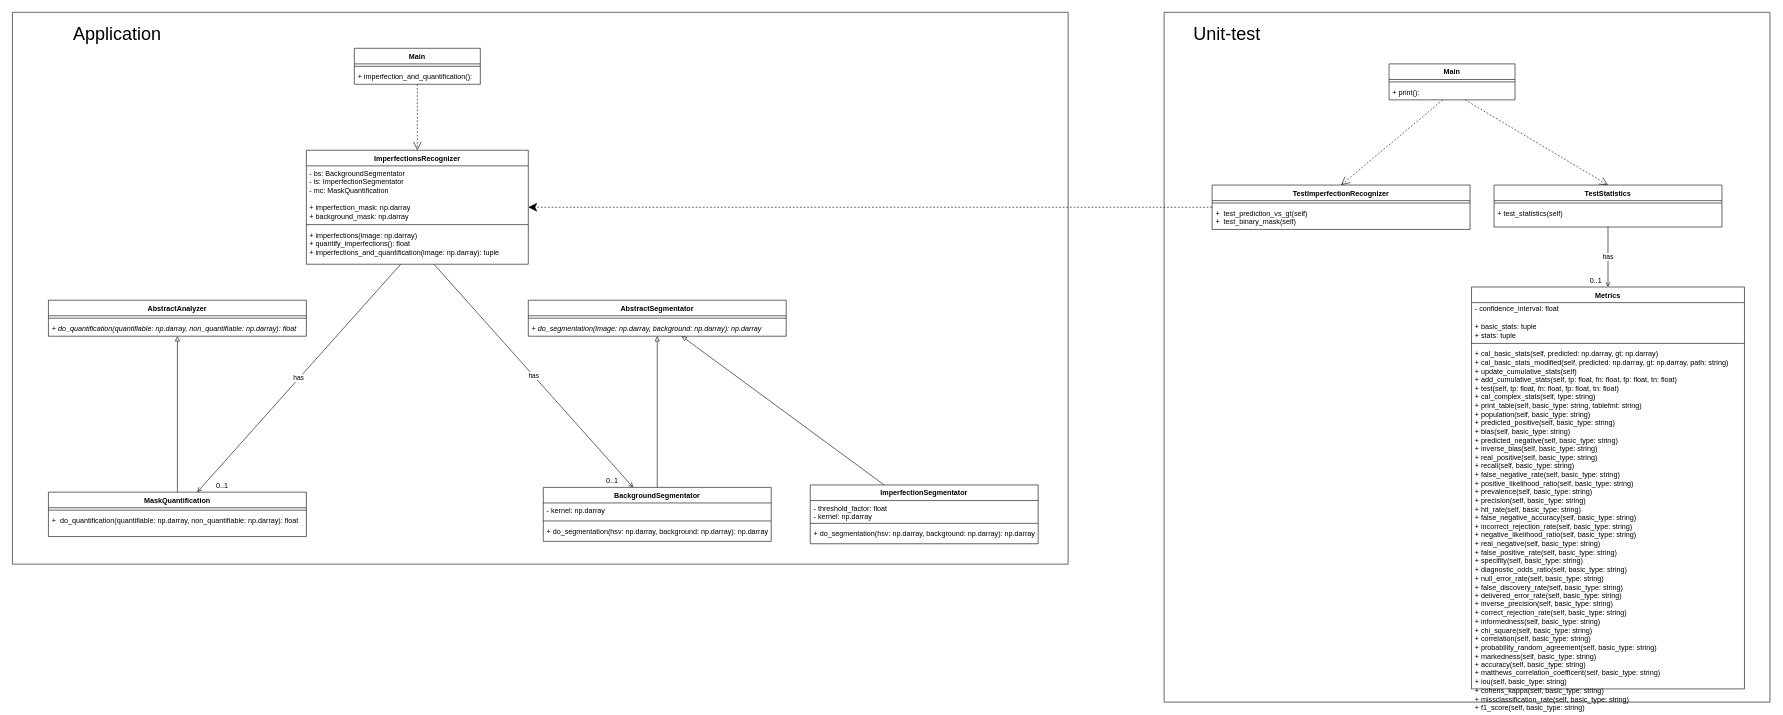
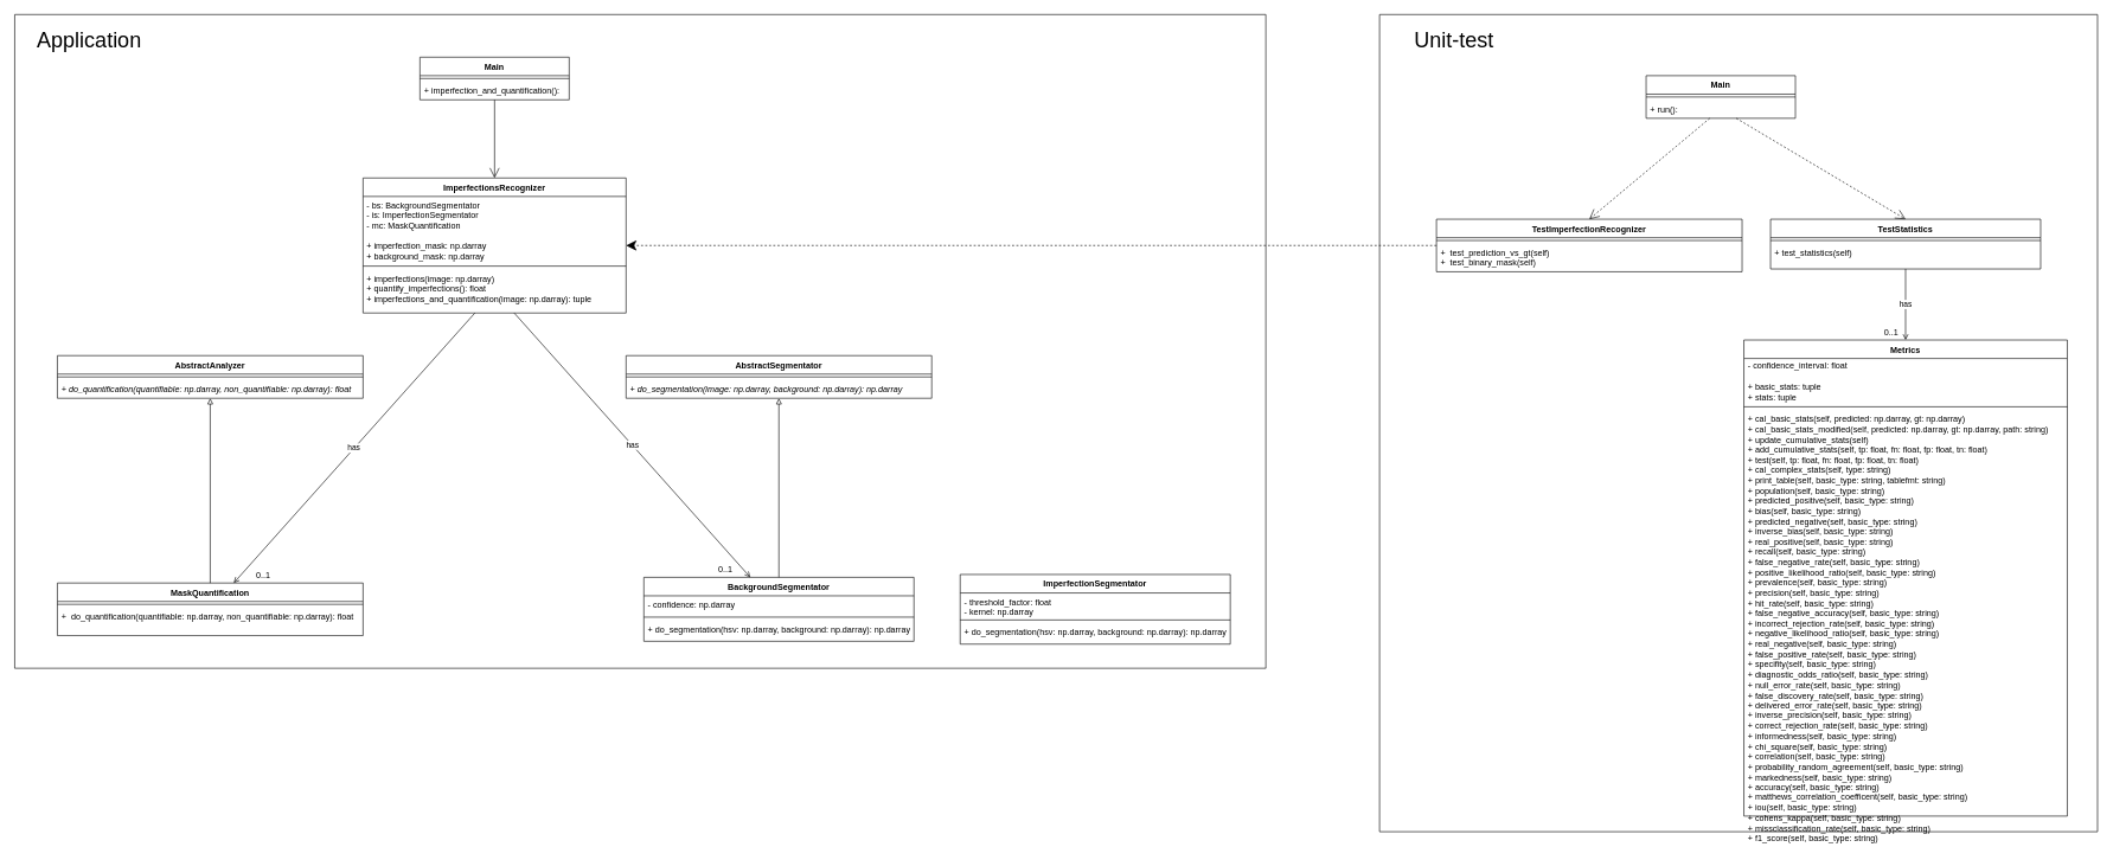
  <mxCell id="0" />
  <mxCell id="1" parent="0" />
  <mxCell id="2" value="AbstractAnalyzer" style="swimlane;fontStyle=1;align=center;verticalAlign=top;childLayout=stackLayout;horizontal=1;startSize=26;horizontalStack=0;resizeParent=1;resizeParentMax=0;resizeLast=0;collapsible=1;marginBottom=0;" parent="1" vertex="1"><mxGeometry x="80" y="500" width="430" height="60" as="geometry" /></mxCell>
  <mxCell id="3" value="" style="line;strokeWidth=1;fillColor=none;align=left;verticalAlign=middle;spacingTop=-1;spacingLeft=3;spacingRight=3;rotatable=0;labelPosition=right;points=[];portConstraint=eastwest;" parent="2" vertex="1"><mxGeometry y="26" width="430" height="8" as="geometry" /></mxCell>
  <mxCell id="4" value="+ do_quantification(quantifiable: np.darray, non_quantifiable: np.darray): float" style="text;strokeColor=none;fillColor=none;align=left;verticalAlign=top;spacingLeft=4;spacingRight=4;overflow=hidden;rotatable=0;points=[[0,0.5],[1,0.5]];portConstraint=eastwest;fontStyle=2" parent="2" vertex="1"><mxGeometry y="34" width="430" height="26" as="geometry" /></mxCell>
  <mxCell id="5" value="BackgroundSegmentator" style="swimlane;fontStyle=1;align=center;verticalAlign=top;childLayout=stackLayout;horizontal=1;startSize=26;horizontalStack=0;resizeParent=1;resizeParentMax=0;resizeLast=0;collapsible=1;marginBottom=0;" parent="1" vertex="1"><mxGeometry x="905" y="812" width="380" height="90" as="geometry" /></mxCell>
- <mxCell id="6" value="- kernel: np.darray" style="text;strokeColor=none;fillColor=none;align=left;verticalAlign=top;spacingLeft=4;spacingRight=4;overflow=hidden;rotatable=0;points=[[0,0.5],[1,0.5]];portConstraint=eastwest;" parent="5" vertex="1"><mxGeometry y="26" width="380" height="26" as="geometry" /></mxCell>
+ <mxCell id="6" value="- confidence: np.darray" style="text;strokeColor=none;fillColor=none;align=left;verticalAlign=top;spacingLeft=4;spacingRight=4;overflow=hidden;rotatable=0;points=[[0,0.5],[1,0.5]];portConstraint=eastwest;" parent="5" vertex="1"><mxGeometry y="26" width="380" height="26" as="geometry" /></mxCell>
  <mxCell id="7" value="" style="line;strokeWidth=1;fillColor=none;align=left;verticalAlign=middle;spacingTop=-1;spacingLeft=3;spacingRight=3;rotatable=0;labelPosition=right;points=[];portConstraint=eastwest;" parent="5" vertex="1"><mxGeometry y="52" width="380" height="8" as="geometry" /></mxCell>
  <mxCell id="8" value="+ do_segmentation(hsv: np.darray, background: np.darray): np.darray" style="text;strokeColor=none;fillColor=none;align=left;verticalAlign=top;spacingLeft=4;spacingRight=4;overflow=hidden;rotatable=0;points=[[0,0.5],[1,0.5]];portConstraint=eastwest;" parent="5" vertex="1"><mxGeometry y="60" width="380" height="30" as="geometry" /></mxCell>
  <mxCell id="9" value="MaskQuantification" style="swimlane;fontStyle=1;align=center;verticalAlign=top;childLayout=stackLayout;horizontal=1;startSize=26;horizontalStack=0;resizeParent=1;resizeParentMax=0;resizeLast=0;collapsible=1;marginBottom=0;" parent="1" vertex="1"><mxGeometry x="80" y="820" width="430" height="74" as="geometry" /></mxCell>
  <mxCell id="10" value="" style="line;strokeWidth=1;fillColor=none;align=left;verticalAlign=middle;spacingTop=-1;spacingLeft=3;spacingRight=3;rotatable=0;labelPosition=right;points=[];portConstraint=eastwest;" parent="9" vertex="1"><mxGeometry y="26" width="430" height="8" as="geometry" /></mxCell>
  <mxCell id="11" value="+  do_quantification(quantifiable: np.darray, non_quantifiable: np.darray): float" style="text;strokeColor=none;fillColor=none;align=left;verticalAlign=top;spacingLeft=4;spacingRight=4;overflow=hidden;rotatable=0;points=[[0,0.5],[1,0.5]];portConstraint=eastwest;" parent="9" vertex="1"><mxGeometry y="34" width="430" height="40" as="geometry" /></mxCell>
  <mxCell id="12" value="" style="endArrow=block;html=1;align=left;endFill=0;" parent="1" source="9" target="4" edge="1"><mxGeometry width="50" height="50" relative="1" as="geometry"><mxPoint x="640" y="720" as="sourcePoint" /><mxPoint x="505.857" y="649" as="targetPoint" /></mxGeometry></mxCell>
  <mxCell id="13" value="ImperfectionsRecognizer" style="swimlane;fontStyle=1;align=center;verticalAlign=top;childLayout=stackLayout;horizontal=1;startSize=26;horizontalStack=0;resizeParent=1;resizeParentMax=0;resizeLast=0;collapsible=1;marginBottom=0;" parent="1" vertex="1"><mxGeometry x="510" y="250" width="370" height="190" as="geometry" /></mxCell>
  <mxCell id="14" value="&amp;nbsp;- bs: BackgroundSegmentator&lt;br&gt;&amp;nbsp;- is: ImperfectionSegmentator&lt;br&gt;&amp;nbsp;- mc: MaskQuantification&lt;br&gt;&lt;span&gt;&lt;br&gt;&amp;nbsp;+ imperfection_mask: np.darray&lt;/span&gt;&lt;br style=&quot;padding: 0px ; margin: 0px&quot;&gt;&lt;span&gt;&amp;nbsp;+ background&lt;/span&gt;_mask: np.darray" style="text;html=1;strokeColor=none;fillColor=none;align=left;verticalAlign=bottom;whiteSpace=wrap;rounded=0;" parent="13" vertex="1"><mxGeometry y="26" width="370" height="94" as="geometry" /></mxCell>
  <mxCell id="15" value="" style="line;strokeWidth=1;fillColor=none;align=left;verticalAlign=middle;spacingTop=-1;spacingLeft=3;spacingRight=3;rotatable=0;labelPosition=right;points=[];portConstraint=eastwest;" parent="13" vertex="1"><mxGeometry y="120" width="370" height="8" as="geometry" /></mxCell>
  <mxCell id="16" value="&amp;nbsp;+ imperfections(image: np.darray)&lt;br&gt;&amp;nbsp;+ quantify_imperfections(): float&lt;br&gt;&amp;nbsp;+ imperfections_and_quantification(image: np.darray): tuple" style="text;html=1;strokeColor=none;fillColor=none;align=left;verticalAlign=top;whiteSpace=wrap;rounded=0;" parent="13" vertex="1"><mxGeometry y="128" width="370" height="62" as="geometry" /></mxCell>
  <mxCell id="17" value="has" style="endArrow=open;html=1;endFill=0;" parent="1" source="16" target="9" edge="1"><mxGeometry width="50" height="50" relative="1" as="geometry"><mxPoint x="560" y="840" as="sourcePoint" /><mxPoint x="610" y="790" as="targetPoint" /></mxGeometry></mxCell>
  <mxCell id="18" value="0..1" style="text;html=1;strokeColor=none;fillColor=none;align=center;verticalAlign=middle;whiteSpace=wrap;rounded=0;" parent="1" vertex="1"><mxGeometry x="350" y="800" width="40" height="20" as="geometry" /></mxCell>
  <mxCell id="19" value="has" style="endArrow=open;html=1;endFill=0;" parent="1" source="16" target="5" edge="1"><mxGeometry width="50" height="50" relative="1" as="geometry"><mxPoint x="748.426" y="688" as="sourcePoint" /><mxPoint x="478.889" y="830" as="targetPoint" /></mxGeometry></mxCell>
  <mxCell id="20" value="Main" style="swimlane;fontStyle=1;align=center;verticalAlign=top;childLayout=stackLayout;horizontal=1;startSize=26;horizontalStack=0;resizeParent=1;resizeParentMax=0;resizeLast=0;collapsible=1;marginBottom=0;" parent="1" vertex="1"><mxGeometry x="590" y="80" width="210" height="60" as="geometry" /></mxCell>
  <mxCell id="21" value="" style="line;strokeWidth=1;fillColor=none;align=left;verticalAlign=middle;spacingTop=-1;spacingLeft=3;spacingRight=3;rotatable=0;labelPosition=right;points=[];portConstraint=eastwest;" parent="20" vertex="1"><mxGeometry y="26" width="210" height="8" as="geometry" /></mxCell>
  <mxCell id="22" value="+ imperfection_and_quantification():" style="text;strokeColor=none;fillColor=none;align=left;verticalAlign=top;spacingLeft=4;spacingRight=4;overflow=hidden;rotatable=0;points=[[0,0.5],[1,0.5]];portConstraint=eastwest;" parent="20" vertex="1"><mxGeometry y="34" width="210" height="26" as="geometry" /></mxCell>
- <mxCell id="23" value="" style="endArrow=open;endFill=1;endSize=12;html=1;dashed=1;" parent="1" source="22" target="13" edge="1"><mxGeometry width="160" relative="1" as="geometry"><mxPoint x="560" y="480" as="sourcePoint" /><mxPoint x="720" y="480" as="targetPoint" /></mxGeometry></mxCell>
+ <mxCell id="23" value="" style="endArrow=open;endFill=1;endSize=12;html=1;dashed=0;" parent="1" source="22" target="13" edge="1"><mxGeometry width="160" relative="1" as="geometry"><mxPoint x="560" y="480" as="sourcePoint" /><mxPoint x="720" y="480" as="targetPoint" /></mxGeometry></mxCell>
  <mxCell id="24" value="AbstractSegmentator" style="swimlane;fontStyle=1;align=center;verticalAlign=top;childLayout=stackLayout;horizontal=1;startSize=26;horizontalStack=0;resizeParent=1;resizeParentMax=0;resizeLast=0;collapsible=1;marginBottom=0;" parent="1" vertex="1"><mxGeometry x="880" y="500" width="430" height="60" as="geometry" /></mxCell>
  <mxCell id="25" value="" style="line;strokeWidth=1;fillColor=none;align=left;verticalAlign=middle;spacingTop=-1;spacingLeft=3;spacingRight=3;rotatable=0;labelPosition=right;points=[];portConstraint=eastwest;" parent="24" vertex="1"><mxGeometry y="26" width="430" height="8" as="geometry" /></mxCell>
  <mxCell id="26" value="+ do_segmentation(image: np.darray, background: np.darray): np.darray" style="text;strokeColor=none;fillColor=none;align=left;verticalAlign=top;spacingLeft=4;spacingRight=4;overflow=hidden;rotatable=0;points=[[0,0.5],[1,0.5]];portConstraint=eastwest;fontStyle=2" parent="24" vertex="1"><mxGeometry y="34" width="430" height="26" as="geometry" /></mxCell>
  <mxCell id="27" value="ImperfectionSegmentator" style="swimlane;fontStyle=1;align=center;verticalAlign=top;childLayout=stackLayout;horizontal=1;startSize=26;horizontalStack=0;resizeParent=1;resizeParentMax=0;resizeLast=0;collapsible=1;marginBottom=0;" parent="1" vertex="1"><mxGeometry x="1350" y="808" width="380" height="98" as="geometry" /></mxCell>
  <mxCell id="28" value="- threshold_factor: float&#10;- kernel: np.darray" style="text;strokeColor=none;fillColor=none;align=left;verticalAlign=top;spacingLeft=4;spacingRight=4;overflow=hidden;rotatable=0;points=[[0,0.5],[1,0.5]];portConstraint=eastwest;" parent="27" vertex="1"><mxGeometry y="26" width="380" height="34" as="geometry" /></mxCell>
  <mxCell id="29" value="" style="line;strokeWidth=1;fillColor=none;align=left;verticalAlign=middle;spacingTop=-1;spacingLeft=3;spacingRight=3;rotatable=0;labelPosition=right;points=[];portConstraint=eastwest;" parent="27" vertex="1"><mxGeometry y="60" width="380" height="8" as="geometry" /></mxCell>
  <mxCell id="30" value="+ do_segmentation(hsv: np.darray, background: np.darray): np.darray" style="text;strokeColor=none;fillColor=none;align=left;verticalAlign=top;spacingLeft=4;spacingRight=4;overflow=hidden;rotatable=0;points=[[0,0.5],[1,0.5]];portConstraint=eastwest;" parent="27" vertex="1"><mxGeometry y="68" width="380" height="30" as="geometry" /></mxCell>
  <mxCell id="31" value="" style="endArrow=block;html=1;align=left;endFill=0;" parent="1" source="5" target="26" edge="1"><mxGeometry width="50" height="50" relative="1" as="geometry"><mxPoint x="1140" y="1049" as="sourcePoint" /><mxPoint x="1140" y="789" as="targetPoint" /></mxGeometry></mxCell>
- <mxCell id="32" value="" style="endArrow=block;html=1;align=left;endFill=0;" parent="1" source="27" target="24" edge="1"><mxGeometry width="50" height="50" relative="1" as="geometry"><mxPoint x="1105" y="822" as="sourcePoint" /><mxPoint x="1105" y="570" as="targetPoint" /></mxGeometry></mxCell>
  <mxCell id="33" value="0..1" style="text;html=1;strokeColor=none;fillColor=none;align=center;verticalAlign=middle;whiteSpace=wrap;rounded=0;" parent="1" vertex="1"><mxGeometry x="1000" y="792" width="40" height="20" as="geometry" /></mxCell>
  <mxCell id="34" value="" style="swimlane;startSize=0;" vertex="1" parent="1"><mxGeometry x="20" y="20" width="1760" height="920" as="geometry"><mxRectangle x="-280" y="140" width="50" height="40" as="alternateBounds" /></mxGeometry></mxCell>
- <mxCell id="35" value="Application" style="text;html=1;strokeColor=none;fillColor=none;align=center;verticalAlign=middle;whiteSpace=wrap;rounded=0;strokeWidth=20;fontSize=30;" vertex="1" parent="34"><mxGeometry x="90" y="10" width="170" height="50" as="geometry" /></mxCell>
+ <mxCell id="35" value="Application" style="text;html=1;strokeColor=none;fillColor=none;align=center;verticalAlign=middle;whiteSpace=wrap;rounded=0;strokeWidth=20;fontSize=30;" vertex="1" parent="34"><mxGeometry x="20" y="10" width="170" height="50" as="geometry" /></mxCell>
  <mxCell id="36" value="" style="swimlane;startSize=0;" vertex="1" parent="1"><mxGeometry x="1940" y="20" width="1010" height="1150" as="geometry"><mxRectangle x="-280" y="140" width="50" height="40" as="alternateBounds" /></mxGeometry></mxCell>
  <mxCell id="37" value="Unit-test" style="text;html=1;strokeColor=none;fillColor=none;align=center;verticalAlign=middle;whiteSpace=wrap;rounded=0;strokeWidth=20;fontSize=30;" vertex="1" parent="36"><mxGeometry x="35" y="10" width="140" height="50" as="geometry" /></mxCell>
  <mxCell id="38" value="Main" style="swimlane;fontStyle=1;align=center;verticalAlign=top;childLayout=stackLayout;horizontal=1;startSize=26;horizontalStack=0;resizeParent=1;resizeParentMax=0;resizeLast=0;collapsible=1;marginBottom=0;" vertex="1" parent="36"><mxGeometry x="375" y="86" width="210" height="60" as="geometry" /></mxCell>
  <mxCell id="39" value="" style="line;strokeWidth=1;fillColor=none;align=left;verticalAlign=middle;spacingTop=-1;spacingLeft=3;spacingRight=3;rotatable=0;labelPosition=right;points=[];portConstraint=eastwest;" vertex="1" parent="38"><mxGeometry y="26" width="210" height="8" as="geometry" /></mxCell>
- <mxCell id="40" value="+ print():" style="text;strokeColor=none;fillColor=none;align=left;verticalAlign=top;spacingLeft=4;spacingRight=4;overflow=hidden;rotatable=0;points=[[0,0.5],[1,0.5]];portConstraint=eastwest;" vertex="1" parent="38"><mxGeometry y="34" width="210" height="26" as="geometry" /></mxCell>
+ <mxCell id="40" value="+ run():" style="text;strokeColor=none;fillColor=none;align=left;verticalAlign=top;spacingLeft=4;spacingRight=4;overflow=hidden;rotatable=0;points=[[0,0.5],[1,0.5]];portConstraint=eastwest;" vertex="1" parent="38"><mxGeometry y="34" width="210" height="26" as="geometry" /></mxCell>
  <mxCell id="41" value="TestImperfectionRecognizer" style="swimlane;fontStyle=1;align=center;verticalAlign=top;childLayout=stackLayout;horizontal=1;startSize=26;horizontalStack=0;resizeParent=1;resizeParentMax=0;resizeLast=0;collapsible=1;marginBottom=0;" vertex="1" parent="36"><mxGeometry x="80" y="288" width="430" height="74" as="geometry" /></mxCell>
  <mxCell id="42" value="" style="line;strokeWidth=1;fillColor=none;align=left;verticalAlign=middle;spacingTop=-1;spacingLeft=3;spacingRight=3;rotatable=0;labelPosition=right;points=[];portConstraint=eastwest;" vertex="1" parent="41"><mxGeometry y="26" width="430" height="8" as="geometry" /></mxCell>
  <mxCell id="43" value="+  test_prediction_vs_gt(self)&#10;+  test_binary_mask(self)" style="text;strokeColor=none;fillColor=none;align=left;verticalAlign=top;spacingLeft=4;spacingRight=4;overflow=hidden;rotatable=0;points=[[0,0.5],[1,0.5]];portConstraint=eastwest;" vertex="1" parent="41"><mxGeometry y="34" width="430" height="40" as="geometry" /></mxCell>
  <mxCell id="44" value="TestStatistics" style="swimlane;fontStyle=1;align=center;verticalAlign=top;childLayout=stackLayout;horizontal=1;startSize=26;horizontalStack=0;resizeParent=1;resizeParentMax=0;resizeLast=0;collapsible=1;marginBottom=0;" vertex="1" parent="36"><mxGeometry x="550" y="288" width="380" height="70" as="geometry" /></mxCell>
  <mxCell id="45" value="" style="line;strokeWidth=1;fillColor=none;align=left;verticalAlign=middle;spacingTop=-1;spacingLeft=3;spacingRight=3;rotatable=0;labelPosition=right;points=[];portConstraint=eastwest;" vertex="1" parent="44"><mxGeometry y="26" width="380" height="8" as="geometry" /></mxCell>
  <mxCell id="46" value="+ test_statistics(self)" style="text;strokeColor=none;fillColor=none;align=left;verticalAlign=top;spacingLeft=4;spacingRight=4;overflow=hidden;rotatable=0;points=[[0,0.5],[1,0.5]];portConstraint=eastwest;" vertex="1" parent="44"><mxGeometry y="34" width="380" height="36" as="geometry" /></mxCell>
  <mxCell id="47" value="has" style="endArrow=open;html=1;endFill=0;entryX=0.5;entryY=0;entryDx=0;entryDy=0;" edge="1" parent="36" source="46"><mxGeometry width="50" height="50" relative="1" as="geometry"><mxPoint x="524.999" y="168" as="sourcePoint" /><mxPoint x="740" y="458" as="targetPoint" /></mxGeometry></mxCell>
  <mxCell id="48" value="0..1" style="text;html=1;strokeColor=none;fillColor=none;align=center;verticalAlign=middle;whiteSpace=wrap;rounded=0;" vertex="1" parent="36"><mxGeometry x="700" y="438" width="40" height="20" as="geometry" /></mxCell>
  <mxCell id="49" value="" style="endArrow=open;endFill=1;endSize=12;html=1;dashed=1;entryX=0.5;entryY=0;entryDx=0;entryDy=0;" edge="1" parent="36" source="40" target="41"><mxGeometry width="160" relative="1" as="geometry"><mxPoint x="480" y="150" as="sourcePoint" /><mxPoint x="-810" y="410.0" as="targetPoint" /></mxGeometry></mxCell>
  <mxCell id="50" value="" style="endArrow=open;endFill=1;endSize=12;html=1;dashed=1;entryX=0.5;entryY=0;entryDx=0;entryDy=0;" edge="1" parent="36" source="40" target="44"><mxGeometry width="160" relative="1" as="geometry"><mxPoint x="490" y="160" as="sourcePoint" /><mxPoint x="305" y="298" as="targetPoint" /></mxGeometry></mxCell>
  <mxCell id="51" value="Metrics" style="swimlane;fontStyle=1;align=center;verticalAlign=top;childLayout=stackLayout;horizontal=1;startSize=26;horizontalStack=0;resizeParent=1;resizeParentMax=0;resizeLast=0;collapsible=1;marginBottom=0;" vertex="1" parent="36"><mxGeometry x="512.5" y="458" width="455" height="670" as="geometry" /></mxCell>
  <mxCell id="52" value="&amp;nbsp;- confidence_interval: float&lt;br&gt;&lt;span&gt;&lt;br&gt;&amp;nbsp;+ basic_stats: tuple&lt;/span&gt;&lt;br style=&quot;padding: 0px ; margin: 0px&quot;&gt;&lt;span&gt;&amp;nbsp;+ stats&lt;/span&gt;: tuple" style="text;html=1;strokeColor=none;fillColor=none;align=left;verticalAlign=bottom;whiteSpace=wrap;rounded=0;" vertex="1" parent="51"><mxGeometry y="26" width="455" height="64" as="geometry" /></mxCell>
  <mxCell id="53" value="" style="line;strokeWidth=1;fillColor=none;align=left;verticalAlign=middle;spacingTop=-1;spacingLeft=3;spacingRight=3;rotatable=0;labelPosition=right;points=[];portConstraint=eastwest;" vertex="1" parent="51"><mxGeometry y="90" width="455" height="8" as="geometry" /></mxCell>
  <mxCell id="54" value="&amp;nbsp;+ cal_basic_stats(self, predicted: np.darray, gt: np.darray)&lt;br&gt;&amp;nbsp;+ cal_basic_stats_modified(self, predicted: np.darray, gt: np.darray, path: string)&lt;br&gt;&amp;nbsp;+ update_cumulative_stats(self)&lt;br&gt;&amp;nbsp;+ add_cumulative_stats(self, tp: float, fn: float, fp: float, tn: float)&lt;br&gt;&amp;nbsp;+ test(self, tp: float, fn: float, fp: float, tn: float)&lt;br&gt;&amp;nbsp;+ cal_complex_stats(self, type: string)&lt;br&gt;&amp;nbsp;+ print_table(self, basic_type: string, tablefmt: string)&lt;br&gt;&amp;nbsp;+ population(self, basic_type: string)&lt;br&gt;&amp;nbsp;+ predicted_positive(self, basic_type: string)&lt;br&gt;&amp;nbsp;+ bias(self, basic_type: string)&lt;br&gt;&amp;nbsp;+ predicted_negative(self, basic_type: string)&lt;br&gt;&amp;nbsp;+ inverse_bias(self, basic_type: string)&lt;br&gt;&amp;nbsp;+ real_positive(self, basic_type: string)&lt;br&gt;&amp;nbsp;+ recall(self, basic_type: string)&lt;br&gt;&amp;nbsp;+ false_negative_rate(self, basic_type: string)&lt;br&gt;&amp;nbsp;+ positive_likelihood_ratio(self, basic_type: string)&lt;br&gt;&amp;nbsp;+ prevalence(self, basic_type: string)&lt;br&gt;&amp;nbsp;+ precision(self, basic_type: string)&lt;br&gt;&amp;nbsp;+ hit_rate(self, basic_type: string)&lt;br&gt;&amp;nbsp;+ false_negative_accuracy(self, basic_type: string)&lt;br&gt;&amp;nbsp;+ incorrect_rejection_rate(self, basic_type: string)&lt;br&gt;&amp;nbsp;+ negative_likelihood_ratio(self, basic_type: string)&lt;br&gt;&amp;nbsp;+ real_negative(self, basic_type: string)&lt;br&gt;&amp;nbsp;+ false_positive_rate(self, basic_type: string)&lt;br&gt;&amp;nbsp;+ specifity(self, basic_type: string)&lt;br&gt;&amp;nbsp;+ diagnostic_odds_ratio(self, basic_type: string)&lt;br&gt;&amp;nbsp;+ null_error_rate(self, basic_type: string)&lt;br&gt;&amp;nbsp;+ false_discovery_rate(self, basic_type: string)&lt;br&gt;&amp;nbsp;+ delivered_error_rate(self, basic_type: string)&lt;br&gt;&amp;nbsp;+ inverse_precision(self, basic_type: string)&lt;br&gt;&amp;nbsp;+ correct_rejection_rate(self, basic_type: string)&lt;br&gt;&amp;nbsp;+ informedness(self, basic_type: string)&lt;br&gt;&amp;nbsp;+ chi_square(self, basic_type: string)&lt;br&gt;&amp;nbsp;+ correlation(self, basic_type: string)&lt;br&gt;&amp;nbsp;+ probability_random_agreement(self, basic_type: string)&lt;br&gt;&amp;nbsp;+ markedness(self, basic_type: string)&lt;br&gt;&amp;nbsp;+ accuracy(self, basic_type: string)&lt;br&gt;&amp;nbsp;+ matthews_correlation_coefficent(self, basic_type: string)&lt;br&gt;&amp;nbsp;+ iou(self, basic_type: string)&lt;br&gt;&amp;nbsp;+ cohens_kappa(self, basic_type: string)&lt;br&gt;&amp;nbsp;+ missclassification_rate(self, basic_type: string)&lt;br&gt;&amp;nbsp;+ f1_score(self, basic_type: string)" style="text;html=1;strokeColor=none;fillColor=none;align=left;verticalAlign=top;whiteSpace=wrap;rounded=0;" vertex="1" parent="51"><mxGeometry y="98" width="455" height="572" as="geometry" /></mxCell>
  <mxCell id="55" value="" style="endArrow=classic;endFill=1;endSize=12;html=1;dashed=1;exitX=0;exitY=0.5;exitDx=0;exitDy=0;" edge="1" parent="1" source="41" target="13"><mxGeometry width="160" relative="1" as="geometry"><mxPoint x="705" y="150" as="sourcePoint" /><mxPoint x="705" y="260" as="targetPoint" /></mxGeometry></mxCell>
